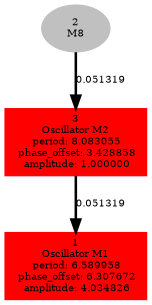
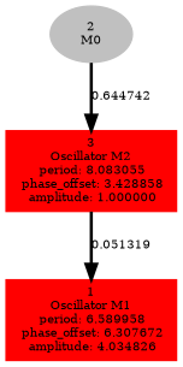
  digraph {
    forcelabels=true
    node [color=red fontsize=8 shape=box style=filled]
    edge [fontsize=8 style=bold]
    n1 [label=<1<BR />Oscillator M1<BR /> period: 6.589958<BR /> phase_offset: 6.307672<BR /> amplitude: 4.034826>]
-   n2 [color=grey label=<2<BR/>M8> shape=""]
+   n2 [color=grey label=<2<BR/>M0> shape=""]
    n3 [label=<3<BR />Oscillator M2<BR /> period: 8.083055<BR /> phase_offset: 3.428858<BR /> amplitude: 1.000000>]
-   n2 -> n3 [label="0.051319 "]
+   n2 -> n3 [label="0.644742 "]
    n3 -> n1 [label="0.051319 "]
  }
